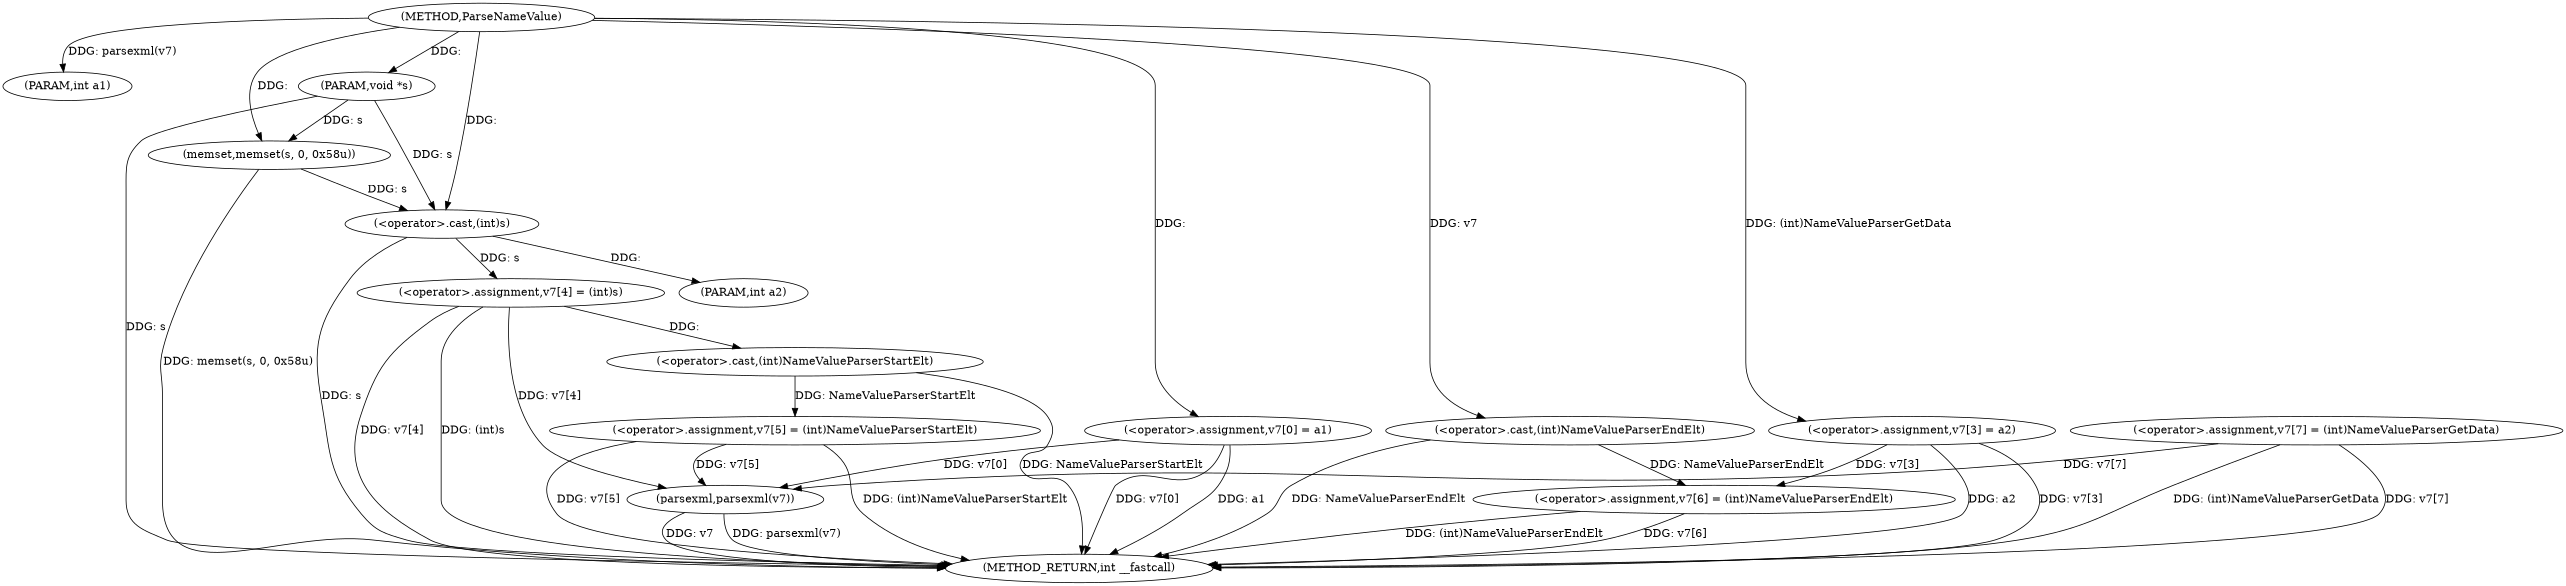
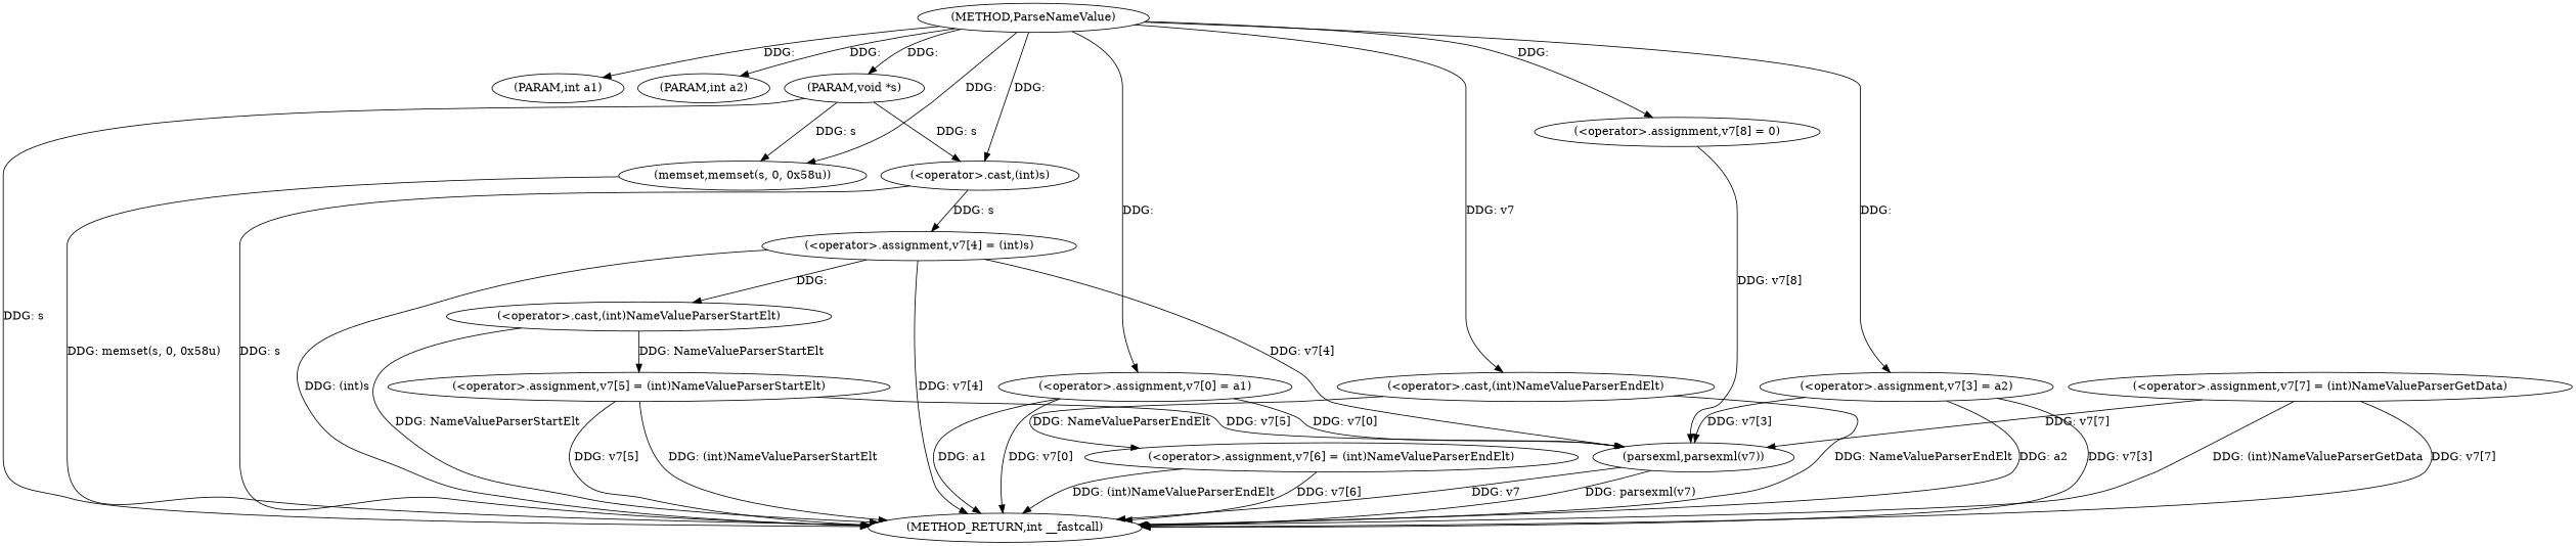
  digraph {
    n1 [label="(METHOD,ParseNameValue)"]
    n2 [label="(PARAM,int a1)"]
    n3 [label="(PARAM,int a2)"]
    n4 [label="(PARAM,void *s)"]
    n5 [label="(memset,memset(s, 0, 0x58u))"]
    n6 [label="(<operator>.assignment,v7[0] = a1)"]
    n7 [label="(<operator>.cast,(int)NameValueParserEndElt)"]
+   n8 [label="(<operator>.assignment,v7[8] = 0)"]
    n9 [label="(<operator>.assignment,v7[3] = a2)"]
    n10 [label="(<operator>.cast,(int)s)"]
    n11 [label="(METHOD_RETURN,int __fastcall)"]
    n12 [label="(parsexml,parsexml(v7))"]
    n13 [label="(<operator>.cast,(int)NameValueParserStartElt)"]
    n14 [label="(<operator>.assignment,v7[5] = (int)NameValueParserStartElt)"]
    n15 [label="(<operator>.assignment,v7[6] = (int)NameValueParserEndElt)"]
    n16 [label="(<operator>.assignment,v7[4] = (int)s)"]
    n17 [label="(<operator>.assignment,v7[7] = (int)NameValueParserGetData)"]
-   n1 -> n2 [label="DDG: parsexml(v7)"]
-   n10 -> n3 [label="DDG: "]
+   n1 -> n2 [label="DDG: "]
+   n1 -> n3 [label="DDG: "]
    n1 -> n4 [label="DDG: "]
    n1 -> n5 [label="DDG: "]
    n1 -> n6 [label="DDG: "]
    n1 -> n7 [label="DDG: v7"]
-   n1 -> n9 [label="DDG: (int)NameValueParserGetData"]
+   n1 -> n8 [label="DDG: "]
+   n1 -> n9 [label="DDG: "]
    n1 -> n10 [label="DDG: "]
    n4 -> n5 [label="DDG: s"]
    n4 -> n10 [label="DDG: s"]
    n4 -> n11 [label="DDG: s"]
-   n5 -> n10 [label="DDG: s"]
    n5 -> n11 [label="DDG: memset(s, 0, 0x58u)"]
    n6 -> n11 [label="DDG: a1"]
    n6 -> n11 [label="DDG: v7[0]"]
    n6 -> n12 [label="DDG: v7[0]"]
    n7 -> n11 [label="DDG: NameValueParserEndElt"]
    n7 -> n15 [label="DDG: NameValueParserEndElt"]
+   n8 -> n12 [label="DDG: v7[8]"]
    n9 -> n11 [label="DDG: v7[3]"]
    n9 -> n11 [label="DDG: a2"]
-   n9 -> n15 [label="DDG: v7[3]"]
+   n9 -> n12 [label="DDG: v7[3]"]
    n10 -> n11 [label="DDG: s"]
    n10 -> n16 [label="DDG: s"]
    n12 -> n11 [label="DDG: v7"]
    n12 -> n11 [label="DDG: parsexml(v7)"]
    n13 -> n11 [label="DDG: NameValueParserStartElt"]
    n13 -> n14 [label="DDG: NameValueParserStartElt"]
    n14 -> n11 [label="DDG: v7[5]"]
    n14 -> n11 [label="DDG: (int)NameValueParserStartElt"]
    n14 -> n12 [label="DDG: v7[5]"]
    n15 -> n11 [label="DDG: (int)NameValueParserEndElt"]
    n15 -> n11 [label="DDG: v7[6]"]
    n16 -> n11 [label="DDG: v7[4]"]
    n16 -> n11 [label="DDG: (int)s"]
    n16 -> n12 [label="DDG: v7[4]"]
    n16 -> n13 [label="DDG: "]
    n17 -> n11 [label="DDG: (int)NameValueParserGetData"]
    n17 -> n11 [label="DDG: v7[7]"]
    n17 -> n12 [label="DDG: v7[7]"]
  }
